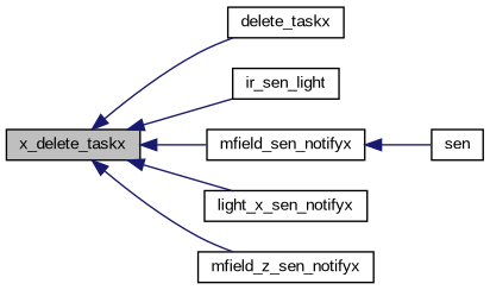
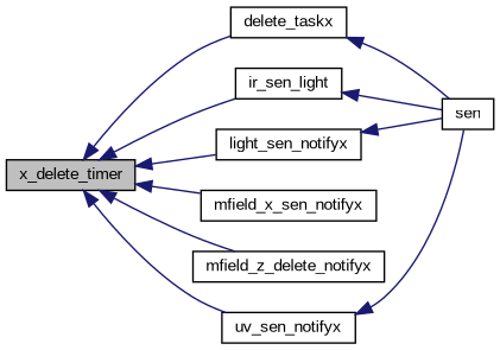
  digraph {
    fontname="Liberation Sans"
    rankdir=LR
    node [color=black fillcolor=white fontname="Liberation Sans" fontsize=10 shape=record style=filled]
    edge [color=midnightblue dir=back fontname="Liberation Sans" fontsize=10 labelfontname=Helvetica labelfontsize=10 style=solid]
-   n1 [fillcolor=grey75 fontcolor=black height=0.2 label=x_delete_taskx width=0.4]
+   n1 [fillcolor=grey75 fontcolor=black height=0.2 label=x_delete_timer width=0.4]
    n2 [height=0.2 label=delete_taskx width=0.4]
    n3 [height=0.2 label=ir_sen_light width=0.4]
-   n4 [height=0.2 label=mfield_sen_notifyx width=0.4]
-   n5 [height=0.2 label=light_x_sen_notifyx width=0.4]
-   n6 [height=0.2 label=mfield_z_sen_notifyx width=0.4]
+   n4 [height=0.2 label=light_sen_notifyx width=0.4]
+   n5 [height=0.2 label=mfield_x_sen_notifyx width=0.4]
+   n6 [height=0.2 label=mfield_z_delete_notifyx width=0.4]
+   n7 [height=0.2 label=uv_sen_notifyx width=0.4]
    n8 [height=0.2 label=sen width=0.4]
    n1 -> n2
    n1 -> n3
    n1 -> n4
    n1 -> n5
    n1 -> n6
+   n1 -> n7
+   n2 -> n8
+   n3 -> n8
    n4 -> n8
+   n7 -> n8
  }
